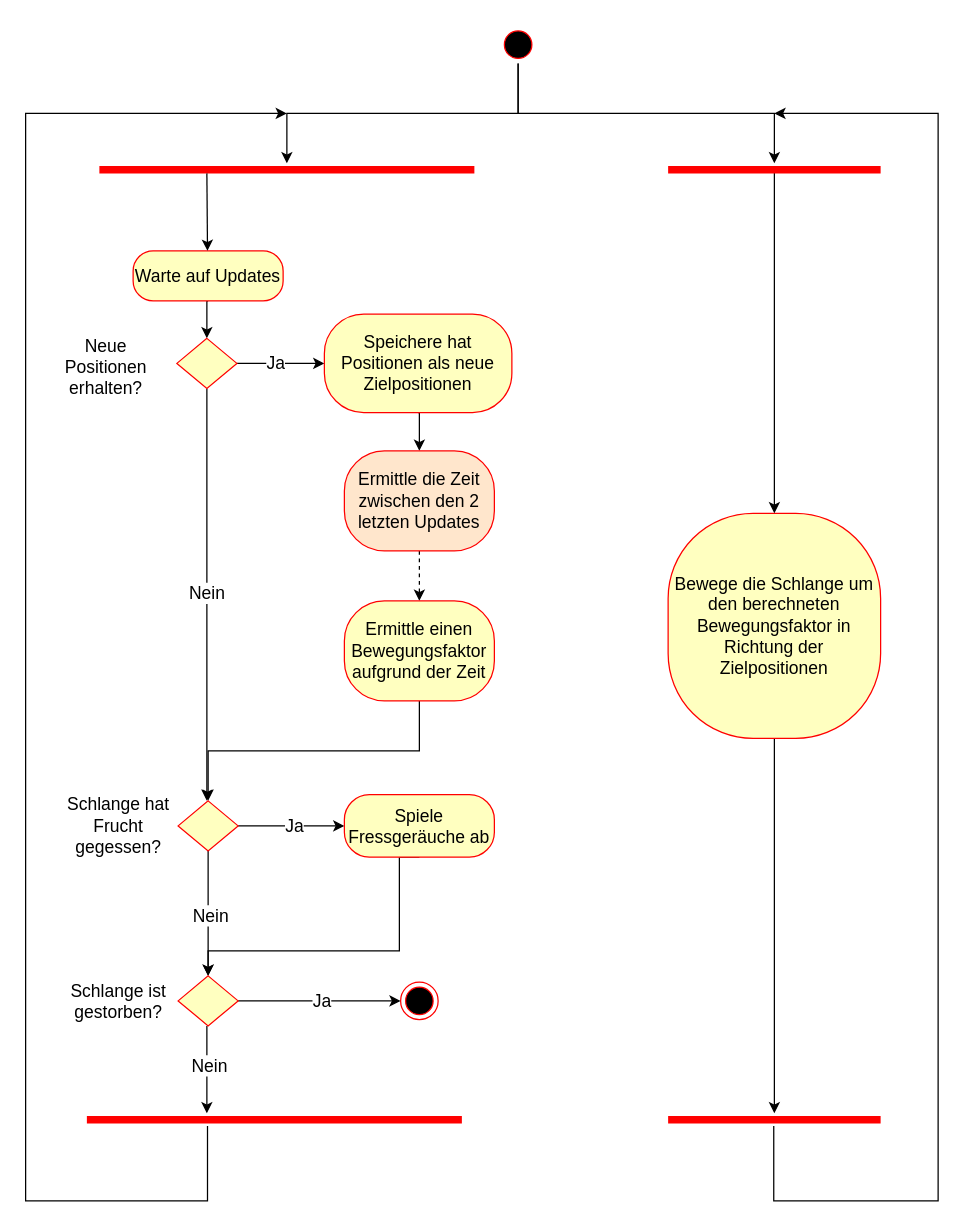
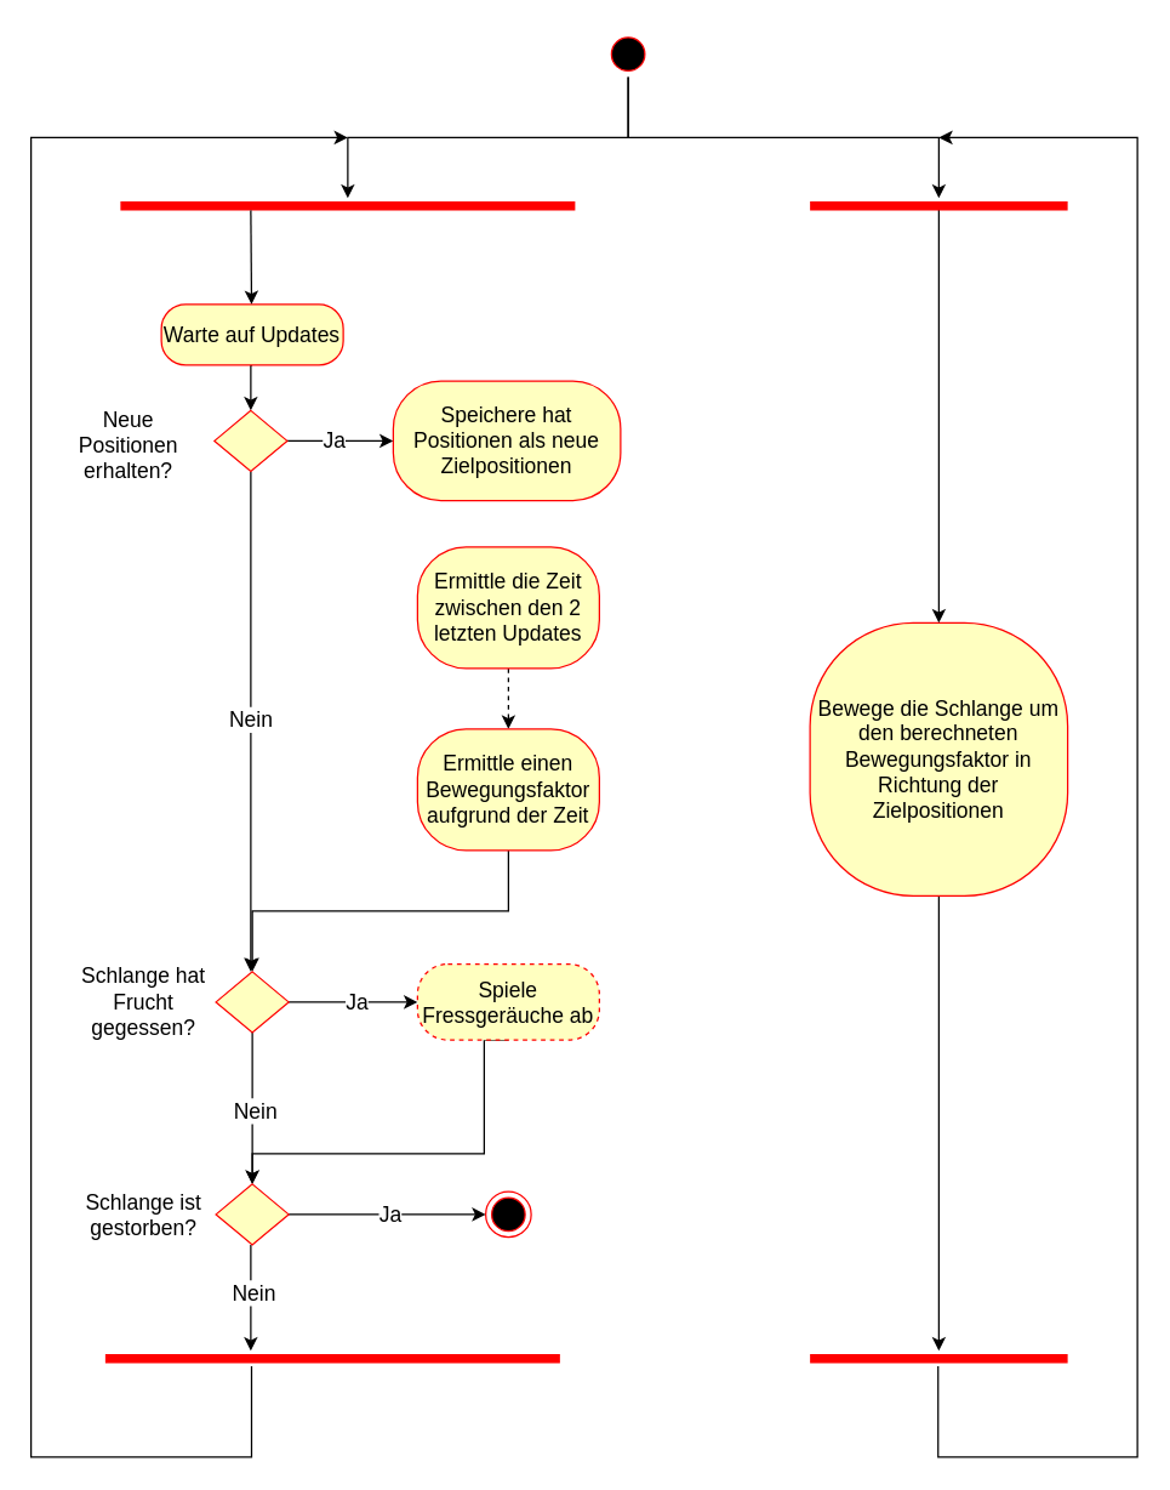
  <mxCell id="0" />
  <mxCell id="1" parent="0" />
  <mxCell id="2" style="edgeStyle=orthogonalEdgeStyle;rounded=0;orthogonalLoop=1;jettySize=auto;html=1;exitX=0.5;exitY=1;exitDx=0;exitDy=0;" parent="1" source="4" target="15" edge="1"><mxGeometry relative="1" as="geometry" /></mxCell>
  <mxCell id="3" style="edgeStyle=orthogonalEdgeStyle;rounded=0;orthogonalLoop=1;jettySize=auto;html=1;exitX=0.5;exitY=1;exitDx=0;exitDy=0;" parent="1" source="4" target="22" edge="1"><mxGeometry relative="1" as="geometry" /></mxCell>
  <mxCell id="4" value="" style="ellipse;html=1;shape=startState;fillColor=#000000;strokeColor=#ff0000;" parent="1" vertex="1"><mxGeometry x="399" y="20" width="30" height="30" as="geometry" /></mxCell>
  <mxCell id="5" style="edgeStyle=orthogonalEdgeStyle;rounded=0;orthogonalLoop=1;jettySize=auto;html=1;exitX=0.5;exitY=1;exitDx=0;exitDy=0;entryX=0.5;entryY=0;entryDx=0;entryDy=0;" parent="1" source="6" target="11" edge="1"><mxGeometry relative="1" as="geometry" /></mxCell>
  <mxCell id="6" value="&lt;font style=&quot;font-size: 14px;&quot;&gt;Warte auf Updates&lt;/font&gt;" style="rounded=1;whiteSpace=wrap;html=1;arcSize=40;fontColor=#000000;fillColor=#ffffc0;strokeColor=#ff0000;" parent="1" vertex="1"><mxGeometry x="106" y="200" width="120" height="40" as="geometry" /></mxCell>
  <mxCell id="7" style="edgeStyle=orthogonalEdgeStyle;rounded=0;orthogonalLoop=1;jettySize=auto;html=1;exitX=1;exitY=0.5;exitDx=0;exitDy=0;entryX=0;entryY=0.5;entryDx=0;entryDy=0;" parent="1" source="11" target="14" edge="1"><mxGeometry relative="1" as="geometry" /></mxCell>
  <mxCell id="8" value="Ja" style="edgeLabel;html=1;align=center;verticalAlign=middle;resizable=0;points=[];fontSize=14;" parent="7" vertex="1" connectable="0"><mxGeometry x="-0.114" relative="1" as="geometry"><mxPoint as="offset" /></mxGeometry></mxCell>
  <mxCell id="9" style="edgeStyle=orthogonalEdgeStyle;rounded=0;orthogonalLoop=1;jettySize=auto;html=1;exitX=0.5;exitY=1;exitDx=0;exitDy=0;" parent="1" source="11" edge="1"><mxGeometry relative="1" as="geometry"><mxPoint x="165" y="640" as="targetPoint" /></mxGeometry></mxCell>
  <mxCell id="10" value="Nein" style="edgeLabel;html=1;align=center;verticalAlign=middle;resizable=0;points=[];fontSize=14;" parent="9" vertex="1" connectable="0"><mxGeometry x="-0.015" y="-1" relative="1" as="geometry"><mxPoint as="offset" /></mxGeometry></mxCell>
  <mxCell id="11" value="" style="rhombus;whiteSpace=wrap;html=1;fontColor=#000000;fillColor=#ffffc0;strokeColor=#ff0000;" parent="1" vertex="1"><mxGeometry x="141" y="270" width="48" height="40" as="geometry" /></mxCell>
  <mxCell id="12" value="&lt;font style=&quot;font-size: 14px;&quot;&gt;Neue Positionen erhalten?&lt;/font&gt;" style="text;html=1;align=center;verticalAlign=middle;whiteSpace=wrap;rounded=0;" parent="1" vertex="1"><mxGeometry x="39" y="275" width="90.5" height="35" as="geometry" /></mxCell>
- <mxCell id="13" style="edgeStyle=orthogonalEdgeStyle;rounded=0;orthogonalLoop=1;jettySize=auto;html=1;exitX=0.5;exitY=1;exitDx=0;exitDy=0;entryX=0.5;entryY=0;entryDx=0;entryDy=0;" parent="1" source="14" target="17" edge="1"><mxGeometry relative="1" as="geometry" /></mxCell>
  <mxCell id="14" value="&lt;span style=&quot;font-size: 14px;&quot;&gt;Speichere hat Positionen als neue Zielpositionen&lt;/span&gt;" style="rounded=1;whiteSpace=wrap;html=1;arcSize=40;fontColor=#000000;fillColor=#ffffc0;strokeColor=#ff0000;" parent="1" vertex="1"><mxGeometry x="259" y="250.62" width="150" height="78.75" as="geometry" /></mxCell>
  <mxCell id="15" value="" style="shape=line;html=1;strokeWidth=6;strokeColor=#ff0000;" parent="1" vertex="1"><mxGeometry x="79" y="130" width="300" height="10" as="geometry" /></mxCell>
  <mxCell id="16" style="edgeStyle=orthogonalEdgeStyle;rounded=0;orthogonalLoop=1;jettySize=auto;html=1;exitX=0.5;exitY=1;exitDx=0;exitDy=0;entryX=0.5;entryY=0;entryDx=0;entryDy=0;dashed=1;" edge="1" parent="1" source="17" target="25"><mxGeometry relative="1" as="geometry" /></mxCell>
- <mxCell id="17" value="&lt;font style=&quot;font-size: 14px;&quot;&gt;Ermittle die Zeit zwischen den 2 letzten Updates&lt;/font&gt;" style="rounded=1;whiteSpace=wrap;html=1;arcSize=40;fontColor=#000000;fillColor=#ffe6cc;strokeColor=#ff0000;" parent="1" vertex="1"><mxGeometry x="275" y="360" width="120" height="80" as="geometry" /></mxCell>
+ <mxCell id="17" value="&lt;font style=&quot;font-size: 14px;&quot;&gt;Ermittle die Zeit zwischen den 2 letzten Updates&lt;/font&gt;" style="rounded=1;whiteSpace=wrap;html=1;arcSize=40;fontColor=#000000;fillColor=#ffffc0;strokeColor=#ff0000;" parent="1" vertex="1"><mxGeometry x="275" y="360" width="120" height="80" as="geometry" /></mxCell>
  <mxCell id="18" style="edgeStyle=orthogonalEdgeStyle;rounded=0;orthogonalLoop=1;jettySize=auto;html=1;exitX=0.5;exitY=1;exitDx=0;exitDy=0;" edge="1" parent="1" source="19" target="23"><mxGeometry relative="1" as="geometry" /></mxCell>
  <mxCell id="19" value="&lt;font style=&quot;font-size: 14px;&quot;&gt;Bewege die Schlange um den berechneten Bewegungsfaktor in Richtung der Zielpositionen&lt;/font&gt;" style="rounded=1;whiteSpace=wrap;html=1;arcSize=40;fontColor=#000000;fillColor=#ffffc0;strokeColor=#ff0000;" parent="1" vertex="1"><mxGeometry x="534" y="410" width="170" height="180" as="geometry" /></mxCell>
  <mxCell id="20" style="rounded=0;orthogonalLoop=1;jettySize=auto;html=1;exitX=0.5;exitY=1;exitDx=0;exitDy=0;entryX=0.501;entryY=0.5;entryDx=0;entryDy=0;entryPerimeter=0;" parent="1" edge="1"><mxGeometry relative="1" as="geometry"><mxPoint x="165" y="138" as="sourcePoint" /><mxPoint x="165.5" y="200" as="targetPoint" /></mxGeometry></mxCell>
  <mxCell id="21" style="rounded=0;orthogonalLoop=1;jettySize=auto;html=1;exitX=0.5;exitY=1;exitDx=0;exitDy=0;entryX=0.5;entryY=0;entryDx=0;entryDy=0;" parent="1" edge="1" target="19"><mxGeometry relative="1" as="geometry"><mxPoint x="619" y="137" as="sourcePoint" /><mxPoint x="620" y="202" as="targetPoint" /></mxGeometry></mxCell>
  <mxCell id="22" value="" style="shape=line;html=1;strokeWidth=6;strokeColor=#ff0000;" parent="1" vertex="1"><mxGeometry x="534" y="130" width="170" height="10" as="geometry" /></mxCell>
  <mxCell id="23" value="" style="shape=line;html=1;strokeWidth=6;strokeColor=#ff0000;" parent="1" vertex="1"><mxGeometry x="534" y="890" width="170" height="10" as="geometry" /></mxCell>
  <mxCell id="24" style="edgeStyle=orthogonalEdgeStyle;rounded=0;orthogonalLoop=1;jettySize=auto;html=1;exitX=0.5;exitY=1;exitDx=0;exitDy=0;" edge="1" parent="1" source="25" target="30"><mxGeometry relative="1" as="geometry" /></mxCell>
  <mxCell id="25" value="&lt;span style=&quot;font-size: 14px;&quot;&gt;Ermittle einen Bewegungsfaktor aufgrund der Zeit&lt;/span&gt;" style="rounded=1;whiteSpace=wrap;html=1;arcSize=40;fontColor=#000000;fillColor=#ffffc0;strokeColor=#ff0000;" vertex="1" parent="1"><mxGeometry x="275" y="480" width="120" height="80" as="geometry" /></mxCell>
  <mxCell id="26" style="edgeStyle=orthogonalEdgeStyle;rounded=0;orthogonalLoop=1;jettySize=auto;html=1;exitX=0.5;exitY=1;exitDx=0;exitDy=0;entryX=0.5;entryY=0;entryDx=0;entryDy=0;" edge="1" parent="1" source="30" target="38"><mxGeometry relative="1" as="geometry" /></mxCell>
  <mxCell id="27" value="&lt;font style=&quot;font-size: 14px;&quot;&gt;Nein&lt;/font&gt;" style="edgeLabel;html=1;align=center;verticalAlign=middle;resizable=0;points=[];" vertex="1" connectable="0" parent="26"><mxGeometry x="0.02" y="1" relative="1" as="geometry"><mxPoint as="offset" /></mxGeometry></mxCell>
  <mxCell id="28" style="edgeStyle=orthogonalEdgeStyle;rounded=0;orthogonalLoop=1;jettySize=auto;html=1;exitX=1;exitY=0.5;exitDx=0;exitDy=0;entryX=0;entryY=0.5;entryDx=0;entryDy=0;" edge="1" parent="1" source="30" target="33"><mxGeometry relative="1" as="geometry" /></mxCell>
  <mxCell id="29" value="&lt;font style=&quot;font-size: 14px;&quot;&gt;Ja&lt;/font&gt;" style="edgeLabel;html=1;align=center;verticalAlign=middle;resizable=0;points=[];" vertex="1" connectable="0" parent="28"><mxGeometry x="0.043" y="1" relative="1" as="geometry"><mxPoint as="offset" /></mxGeometry></mxCell>
  <mxCell id="30" value="" style="rhombus;whiteSpace=wrap;html=1;fontColor=#000000;fillColor=#ffffc0;strokeColor=#ff0000;" vertex="1" parent="1"><mxGeometry x="142" y="640" width="48" height="40" as="geometry" /></mxCell>
  <mxCell id="31" value="&lt;font style=&quot;font-size: 14px;&quot;&gt;Schlange hat Frucht gegessen?&lt;/font&gt;" style="text;html=1;align=center;verticalAlign=middle;whiteSpace=wrap;rounded=0;" vertex="1" parent="1"><mxGeometry x="49" y="642.5" width="90.5" height="35" as="geometry" /></mxCell>
  <mxCell id="32" style="edgeStyle=orthogonalEdgeStyle;rounded=0;orthogonalLoop=1;jettySize=auto;html=1;exitX=0.5;exitY=1;exitDx=0;exitDy=0;entryX=0.5;entryY=0;entryDx=0;entryDy=0;" edge="1" parent="1" source="33" target="38"><mxGeometry relative="1" as="geometry"><Array as="points"><mxPoint x="319" y="760" /><mxPoint x="166" y="760" /></Array></mxGeometry></mxCell>
- <mxCell id="33" value="&lt;span style=&quot;font-size: 14px;&quot;&gt;Spiele Fressgeräuche ab&lt;/span&gt;" style="rounded=1;whiteSpace=wrap;html=1;arcSize=40;fontColor=#000000;fillColor=#ffffc0;strokeColor=#ff0000;" vertex="1" parent="1"><mxGeometry x="275" y="635" width="120" height="50" as="geometry" /></mxCell>
+ <mxCell id="33" value="&lt;span style=&quot;font-size: 14px;&quot;&gt;Spiele Fressgeräuche ab&lt;/span&gt;" style="rounded=1;whiteSpace=wrap;html=1;arcSize=40;fontColor=#000000;fillColor=#ffffc0;strokeColor=#ff0000;dashed=1;" vertex="1" parent="1"><mxGeometry x="275" y="635" width="120" height="50" as="geometry" /></mxCell>
  <mxCell id="34" style="edgeStyle=orthogonalEdgeStyle;rounded=0;orthogonalLoop=1;jettySize=auto;html=1;exitX=1;exitY=0.5;exitDx=0;exitDy=0;entryX=0;entryY=0.5;entryDx=0;entryDy=0;" edge="1" parent="1" source="38" target="40"><mxGeometry relative="1" as="geometry" /></mxCell>
  <mxCell id="35" value="&lt;font style=&quot;font-size: 14px;&quot;&gt;Ja&lt;/font&gt;" style="edgeLabel;html=1;align=center;verticalAlign=middle;resizable=0;points=[];" vertex="1" connectable="0" parent="34"><mxGeometry x="0.018" y="1" relative="1" as="geometry"><mxPoint as="offset" /></mxGeometry></mxCell>
  <mxCell id="36" style="rounded=0;orthogonalLoop=1;jettySize=auto;html=1;exitX=0.5;exitY=1;exitDx=0;exitDy=0;" edge="1" parent="1"><mxGeometry relative="1" as="geometry"><mxPoint x="165" y="820" as="sourcePoint" /><mxPoint x="165" y="890" as="targetPoint" /></mxGeometry></mxCell>
  <mxCell id="37" value="&lt;font style=&quot;font-size: 14px;&quot;&gt;Nein&lt;/font&gt;" style="edgeLabel;html=1;align=center;verticalAlign=middle;resizable=0;points=[];" vertex="1" connectable="0" parent="36"><mxGeometry x="-0.114" y="1" relative="1" as="geometry"><mxPoint as="offset" /></mxGeometry></mxCell>
  <mxCell id="38" value="" style="rhombus;whiteSpace=wrap;html=1;fontColor=#000000;fillColor=#ffffc0;strokeColor=#ff0000;" vertex="1" parent="1"><mxGeometry x="142" y="780" width="48" height="40" as="geometry" /></mxCell>
  <mxCell id="39" value="&lt;font style=&quot;font-size: 14px;&quot;&gt;Schlange ist gestorben?&lt;/font&gt;" style="text;html=1;align=center;verticalAlign=middle;whiteSpace=wrap;rounded=0;" vertex="1" parent="1"><mxGeometry x="49" y="782.5" width="90.5" height="35" as="geometry" /></mxCell>
  <mxCell id="40" value="" style="ellipse;html=1;shape=endState;fillColor=#000000;strokeColor=#ff0000;" vertex="1" parent="1"><mxGeometry x="320" y="785" width="30" height="30" as="geometry" /></mxCell>
  <mxCell id="41" value="" style="shape=line;html=1;strokeWidth=6;strokeColor=#ff0000;" vertex="1" parent="1"><mxGeometry x="69" y="890" width="300" height="10" as="geometry" /></mxCell>
  <mxCell id="42" style="edgeStyle=orthogonalEdgeStyle;rounded=0;orthogonalLoop=1;jettySize=auto;html=1;exitX=0.5;exitY=1;exitDx=0;exitDy=0;" edge="1" parent="1"><mxGeometry relative="1" as="geometry"><mxPoint x="618.5" y="900" as="sourcePoint" /><mxPoint x="619" y="90" as="targetPoint" /><Array as="points"><mxPoint x="619" y="960" /><mxPoint x="750" y="960" /></Array></mxGeometry></mxCell>
  <mxCell id="43" style="edgeStyle=orthogonalEdgeStyle;rounded=0;orthogonalLoop=1;jettySize=auto;html=1;exitX=0.5;exitY=1;exitDx=0;exitDy=0;" edge="1" parent="1"><mxGeometry relative="1" as="geometry"><mxPoint x="165.5" y="900" as="sourcePoint" /><mxPoint x="229" y="90" as="targetPoint" /><Array as="points"><mxPoint x="166" y="960" /><mxPoint x="20" y="960" /></Array></mxGeometry></mxCell>
